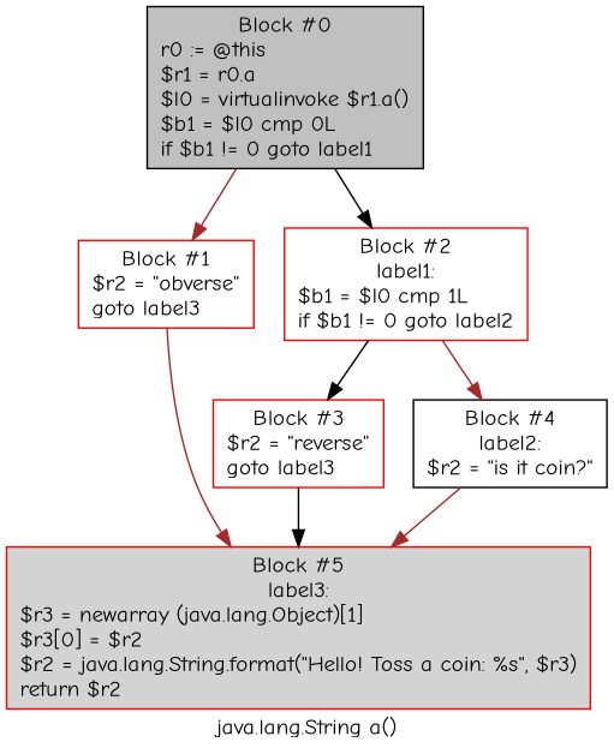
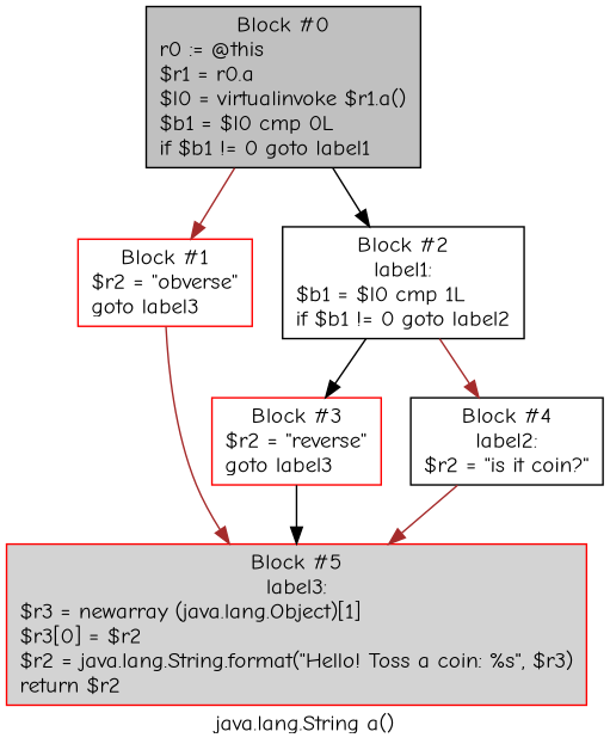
  digraph {
    label="java.lang.String a()"
    fontname="Comic Neue"
    node [shape=box color=black fontname="Comic Neue"]
    edge [color=brown fontname="Comic Neue"]
    n1 [fillcolor=gray label="Block #0\nr0 := @this\l$r1 = r0.a\l$l0 = virtualinvoke $r1.a()\l$b1 = $l0 cmp 0L\lif $b1 != 0 goto label1\l" style=filled]
    n2 [label="Block #1\n$r2 = \"obverse\"\lgoto label3\l" color=red]
-   n3 [label="Block #2\nlabel1:\n$b1 = $l0 cmp 1L\lif $b1 != 0 goto label2\l" color=red]
+   n3 [label="Block #2\nlabel1:\n$b1 = $l0 cmp 1L\lif $b1 != 0 goto label2\l"]
    n4 [fillcolor=lightgray label="Block #5\nlabel3:\n$r3 = newarray (java.lang.Object)[1]\l$r3[0] = $r2\l$r2 = java.lang.String.format(\"Hello! Toss a coin: %s\", $r3)\lreturn $r2\l" style=filled color=red]
    n5 [label="Block #3\n$r2 = \"reverse\"\lgoto label3\l" color=red]
    n6 [label="Block #4\nlabel2:\n$r2 = \"is it coin?\"\l"]
    n1 -> n2
    n1 -> n3 [color=black]
    n2 -> n4
    n3 -> n5 [color=black]
    n3 -> n6
    n5 -> n4 [color=black]
    n6 -> n4
  }
